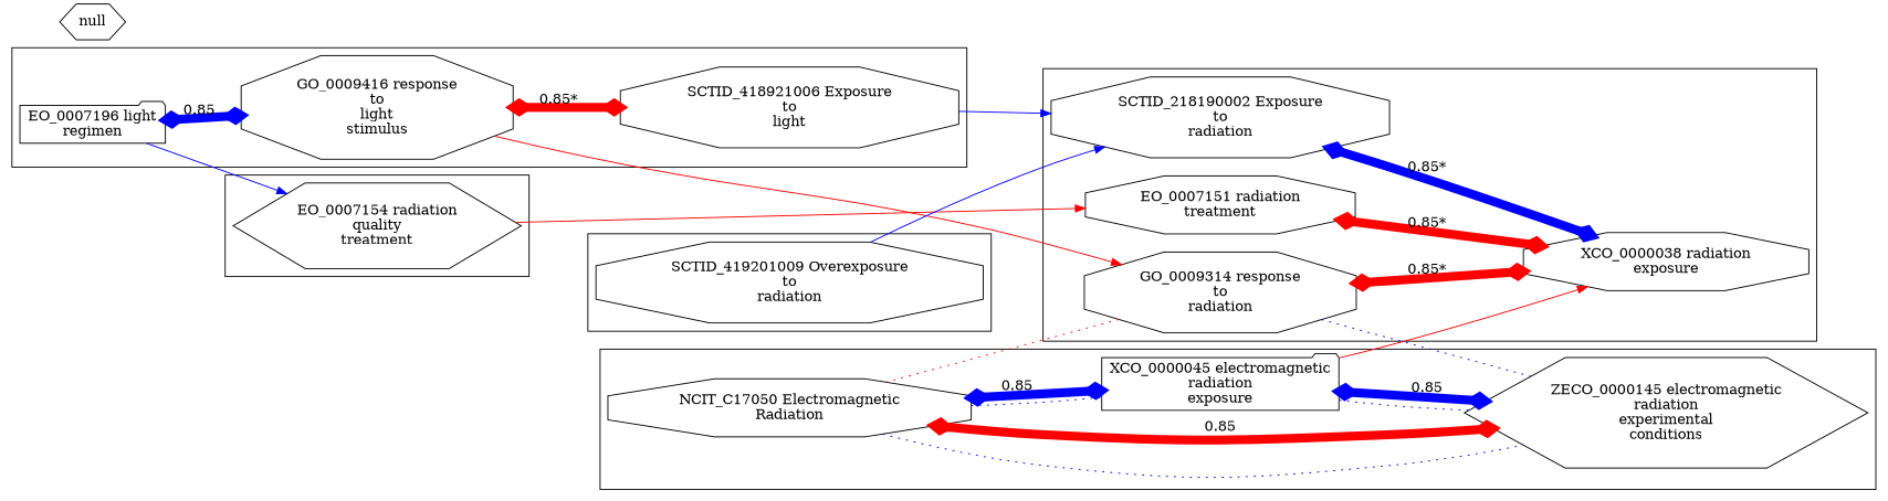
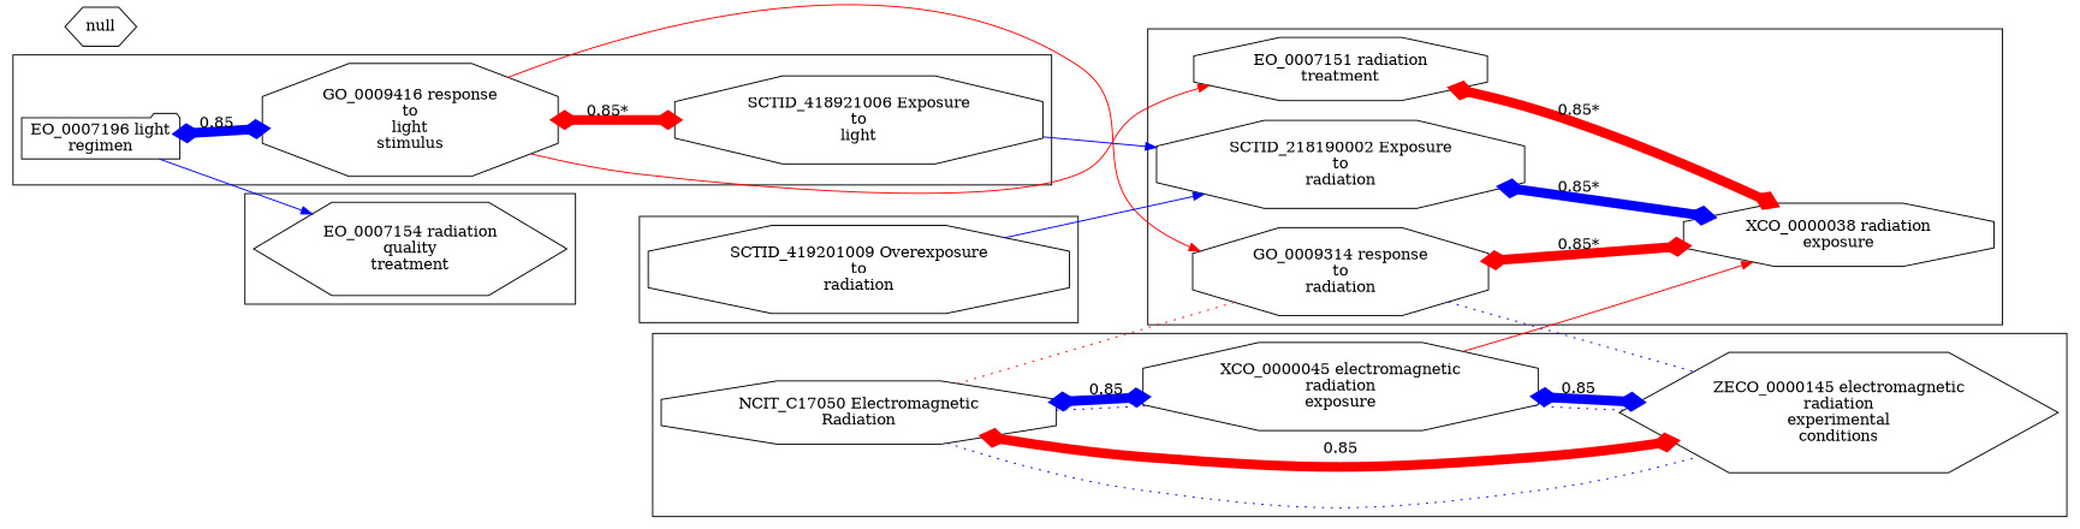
  digraph {
    rankdir=LR
    node [shape=octagon]
    edge [arrowhead=ediamond color=blue penwidth=1 style=solid]
    n1 [label="EO_0007196 light\nregimen" shape=folder]
    n2 [label="GO_0009416 response\nto\nlight\nstimulus"]
    n3 [label="SCTID_418921006 Exposure\nto\nlight"]
    n4 [label="EO_0007154 radiation\nquality\ntreatment" shape=hexagon]
    n5 [label="SCTID_419201009 Overexposure\nto\nradiation"]
    n6 [label="ZECO_0000145 electromagnetic\nradiation\nexperimental\nconditions" shape=hexagon]
    n7 [label="NCIT_C17050 Electromagnetic\nRadiation"]
-   n8 [label="XCO_0000045 electromagnetic\nradiation\nexposure" shape=folder]
+   n8 [label="XCO_0000045 electromagnetic\nradiation\nexposure"]
    n9 [label="GO_0009314 response\nto\nradiation"]
    n10 [label="EO_0007151 radiation\ntreatment"]
    n11 [label="XCO_0000038 radiation\nexposure"]
    n12 [label="SCTID_218190002 Exposure\nto\nradiation"]
    null [shape=hexagon]
    subgraph cluster_1 {
      n1
      n2
      n3
    }
    subgraph cluster_2 {
      n4
    }
    subgraph cluster_3 {
      n5
    }
    subgraph cluster_4 {
      n6
      n7
      n8
    }
    subgraph cluster_5 {
      n9
      n10
      n11
      n12
    }
    n1 -> n2 [arrowtail=ediamond dir=both label=0.85 penwidth=9]
    n1 -> n4 [arrowhead=normal]
    n2 -> n3 [arrowtail=ediamond color=red dir=both label="0.85*" penwidth=9]
    n2 -> n9 [arrowhead=normal color=red]
    n3 -> n12 [arrowhead=normal]
-   n4 -> n10 [arrowhead=normal color=red]
+   n2 -> n10 [arrowhead=normal color=red]
    n5 -> n12 [arrowhead=normal]
    n7 -> n6 [arrowhead=none style=dotted]
    n7 -> n6 [arrowtail=ediamond color=red dir=both label=0.85 penwidth=9]
    n7 -> n8 [arrowhead=none style=dotted]
    n7 -> n8 [arrowtail=ediamond dir=both label=0.85 penwidth=9]
    n8 -> n6 [arrowhead=none style=dotted]
    n8 -> n6 [arrowtail=ediamond dir=both label=0.85 penwidth=9]
    n8 -> n11 [arrowhead=normal color=red]
    n9 -> n6 [arrowhead=none style=dotted]
    n9 -> n7 [arrowhead=none color=red style=dotted]
    n9 -> n11 [arrowtail=ediamond color=red dir=both label="0.85*" penwidth=9]
    n10 -> n11 [arrowtail=ediamond color=red dir=both label="0.85*" penwidth=9]
    n12 -> n11 [arrowtail=ediamond dir=both label="0.85*" penwidth=9]
  }
